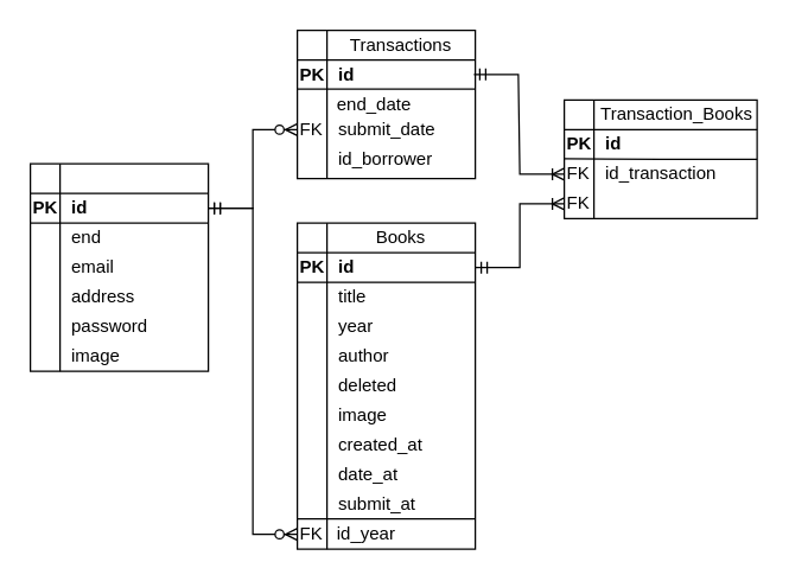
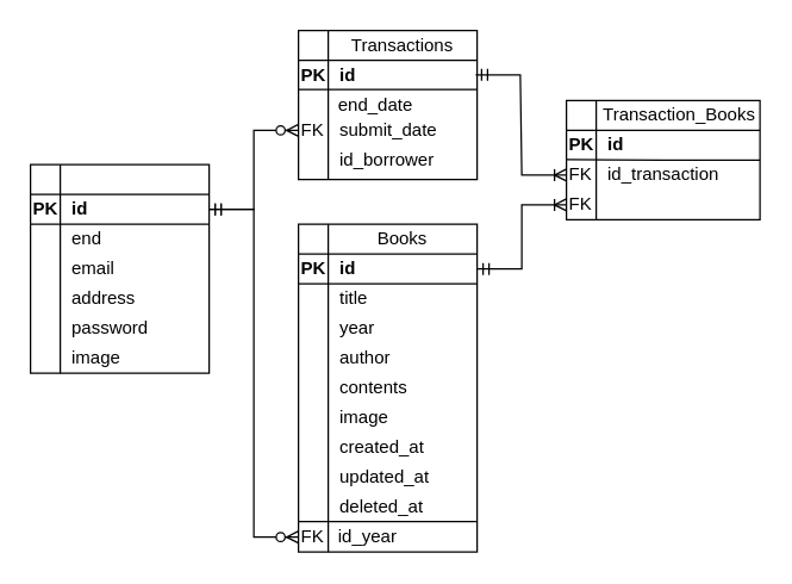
  <mxCell id="0" />
  <mxCell id="1" parent="0" />
  <mxCell id="2" value="" style="shape=internalStorage;whiteSpace=wrap;html=1;backgroundOutline=1;" parent="1" vertex="1"><mxGeometry x="20" y="110" width="120" height="140" as="geometry" /></mxCell>
  <mxCell id="3" value="" style="shape=internalStorage;whiteSpace=wrap;html=1;backgroundOutline=1;" parent="1" vertex="1"><mxGeometry x="200" y="150" width="120" height="220" as="geometry" /></mxCell>
  <mxCell id="4" value="Books" style="text;html=1;strokeColor=none;fillColor=none;align=center;verticalAlign=middle;whiteSpace=wrap;rounded=0;" parent="1" vertex="1"><mxGeometry x="220" y="150" width="100" height="20" as="geometry" /></mxCell>
  <mxCell id="5" value="" style="shape=internalStorage;whiteSpace=wrap;html=1;backgroundOutline=1;" parent="1" vertex="1"><mxGeometry x="200" y="20" width="120" height="100" as="geometry" /></mxCell>
  <mxCell id="6" value="Transactions" style="text;html=1;strokeColor=none;fillColor=none;align=center;verticalAlign=middle;whiteSpace=wrap;rounded=0;" parent="1" vertex="1"><mxGeometry x="220" y="20" width="100" height="20" as="geometry" /></mxCell>
  <mxCell id="7" value="id" style="text;html=1;strokeColor=none;fillColor=none;align=left;verticalAlign=middle;whiteSpace=wrap;rounded=0;fontStyle=1" parent="1" vertex="1"><mxGeometry x="46" y="130" width="94" height="20" as="geometry" /></mxCell>
  <mxCell id="8" value="end" style="text;html=1;strokeColor=none;fillColor=none;align=left;verticalAlign=middle;whiteSpace=wrap;rounded=0;" parent="1" vertex="1"><mxGeometry x="46" y="150" width="94" height="20" as="geometry" /></mxCell>
  <mxCell id="9" value="email" style="text;html=1;strokeColor=none;fillColor=none;align=left;verticalAlign=middle;whiteSpace=wrap;rounded=0;" parent="1" vertex="1"><mxGeometry x="46" y="170" width="94" height="20" as="geometry" /></mxCell>
  <mxCell id="10" value="password" style="text;html=1;strokeColor=none;fillColor=none;align=left;verticalAlign=middle;whiteSpace=wrap;rounded=0;" parent="1" vertex="1"><mxGeometry x="46" y="210" width="94" height="20" as="geometry" /></mxCell>
  <mxCell id="11" value="address" style="text;html=1;strokeColor=none;fillColor=none;align=left;verticalAlign=middle;whiteSpace=wrap;rounded=0;" parent="1" vertex="1"><mxGeometry x="46" y="190" width="94" height="20" as="geometry" /></mxCell>
  <mxCell id="12" value="id" style="text;html=1;strokeColor=none;fillColor=none;align=left;verticalAlign=middle;whiteSpace=wrap;rounded=0;fontStyle=1" parent="1" vertex="1"><mxGeometry x="226" y="170" width="94" height="20" as="geometry" /></mxCell>
  <mxCell id="13" value="title" style="text;html=1;strokeColor=none;fillColor=none;align=left;verticalAlign=middle;whiteSpace=wrap;rounded=0;" parent="1" vertex="1"><mxGeometry x="226" y="190" width="94" height="20" as="geometry" /></mxCell>
  <mxCell id="14" value="author" style="text;html=1;strokeColor=none;fillColor=none;align=left;verticalAlign=middle;whiteSpace=wrap;rounded=0;" parent="1" vertex="1"><mxGeometry x="226" y="230" width="94" height="20" as="geometry" /></mxCell>
  <mxCell id="15" value="created_at" style="text;html=1;strokeColor=none;fillColor=none;align=left;verticalAlign=middle;whiteSpace=wrap;rounded=0;" parent="1" vertex="1"><mxGeometry x="226" y="290" width="94" height="20" as="geometry" /></mxCell>
  <mxCell id="16" value="year" style="text;html=1;strokeColor=none;fillColor=none;align=left;verticalAlign=middle;whiteSpace=wrap;rounded=0;" parent="1" vertex="1"><mxGeometry x="226" y="210" width="94" height="20" as="geometry" /></mxCell>
- <mxCell id="17" value="date_at" style="text;html=1;strokeColor=none;fillColor=none;align=left;verticalAlign=middle;whiteSpace=wrap;rounded=0;" parent="1" vertex="1"><mxGeometry x="226" y="310" width="94" height="20" as="geometry" /></mxCell>
- <mxCell id="18" value="submit_at" style="text;html=1;strokeColor=none;fillColor=none;align=left;verticalAlign=middle;whiteSpace=wrap;rounded=0;" parent="1" vertex="1"><mxGeometry x="226" y="330" width="94" height="20" as="geometry" /></mxCell>
+ <mxCell id="17" value="updated_at" style="text;html=1;strokeColor=none;fillColor=none;align=left;verticalAlign=middle;whiteSpace=wrap;rounded=0;" parent="1" vertex="1"><mxGeometry x="226" y="310" width="94" height="20" as="geometry" /></mxCell>
+ <mxCell id="18" value="deleted_at" style="text;html=1;strokeColor=none;fillColor=none;align=left;verticalAlign=middle;whiteSpace=wrap;rounded=0;" parent="1" vertex="1"><mxGeometry x="226" y="330" width="94" height="20" as="geometry" /></mxCell>
  <mxCell id="19" value="id_year" style="text;html=1;strokeColor=none;fillColor=none;align=left;verticalAlign=middle;whiteSpace=wrap;rounded=0;" parent="1" vertex="1"><mxGeometry x="225" y="350" width="94" height="20" as="geometry" /></mxCell>
- <mxCell id="20" value="deleted" style="text;html=1;strokeColor=none;fillColor=none;align=left;verticalAlign=middle;whiteSpace=wrap;rounded=0;" parent="1" vertex="1"><mxGeometry x="226" y="250" width="94" height="20" as="geometry" /></mxCell>
+ <mxCell id="20" value="contents" style="text;html=1;strokeColor=none;fillColor=none;align=left;verticalAlign=middle;whiteSpace=wrap;rounded=0;" parent="1" vertex="1"><mxGeometry x="226" y="250" width="94" height="20" as="geometry" /></mxCell>
  <mxCell id="21" value="id" style="text;html=1;strokeColor=none;fillColor=none;align=left;verticalAlign=middle;whiteSpace=wrap;rounded=0;fontStyle=1" parent="1" vertex="1"><mxGeometry x="226" y="40" width="94" height="20" as="geometry" /></mxCell>
  <mxCell id="22" value="image" style="text;html=1;strokeColor=none;fillColor=none;align=left;verticalAlign=middle;whiteSpace=wrap;rounded=0;" parent="1" vertex="1"><mxGeometry x="46" y="230" width="94" height="20" as="geometry" /></mxCell>
  <mxCell id="23" value="image" style="text;html=1;strokeColor=none;fillColor=none;align=left;verticalAlign=middle;whiteSpace=wrap;rounded=0;" parent="1" vertex="1"><mxGeometry x="226" y="270" width="94" height="20" as="geometry" /></mxCell>
  <mxCell id="24" value="&lt;div&gt;submit_date&lt;br&gt;&lt;/div&gt;" style="text;html=1;strokeColor=none;fillColor=none;align=left;verticalAlign=middle;whiteSpace=wrap;rounded=0;" parent="1" vertex="1"><mxGeometry x="226" y="77" width="94" height="20" as="geometry" /></mxCell>
  <mxCell id="25" value="PK" style="text;html=1;strokeColor=none;fillColor=none;align=left;verticalAlign=middle;whiteSpace=wrap;rounded=0;fontStyle=1" parent="1" vertex="1"><mxGeometry x="20" y="130" width="20" height="20" as="geometry" /></mxCell>
  <mxCell id="26" value="PK" style="text;html=1;strokeColor=none;fillColor=none;align=left;verticalAlign=middle;whiteSpace=wrap;rounded=0;fontStyle=1" parent="1" vertex="1"><mxGeometry x="200" y="170" width="20" height="20" as="geometry" /></mxCell>
  <mxCell id="27" value="PK" style="text;html=1;strokeColor=none;fillColor=none;align=left;verticalAlign=middle;whiteSpace=wrap;rounded=0;fontStyle=1" parent="1" vertex="1"><mxGeometry x="200" y="40" width="20" height="20" as="geometry" /></mxCell>
  <mxCell id="28" value="FK" style="text;html=1;strokeColor=none;fillColor=none;align=left;verticalAlign=middle;whiteSpace=wrap;rounded=0;" parent="1" vertex="1"><mxGeometry x="200" y="350" width="20" height="20" as="geometry" /></mxCell>
  <mxCell id="29" value="FK" style="text;html=1;strokeColor=none;fillColor=none;align=left;verticalAlign=middle;whiteSpace=wrap;rounded=0;" parent="1" vertex="1"><mxGeometry x="200" y="77" width="20" height="20" as="geometry" /></mxCell>
  <mxCell id="30" value="" style="endArrow=none;html=1;rounded=0;exitX=0;exitY=1;exitDx=0;exitDy=0;" parent="1" source="25" edge="1"><mxGeometry width="50" height="50" relative="1" as="geometry"><mxPoint x="160" y="160" as="sourcePoint" /><mxPoint x="140" y="150" as="targetPoint" /></mxGeometry></mxCell>
  <mxCell id="31" value="" style="endArrow=none;html=1;rounded=0;exitX=0;exitY=1;exitDx=0;exitDy=0;" parent="1" edge="1"><mxGeometry width="50" height="50" relative="1" as="geometry"><mxPoint x="200" y="190" as="sourcePoint" /><mxPoint x="320" y="190" as="targetPoint" /></mxGeometry></mxCell>
  <mxCell id="32" value="" style="endArrow=none;html=1;rounded=0;exitX=0;exitY=1;exitDx=0;exitDy=0;" parent="1" edge="1"><mxGeometry width="50" height="50" relative="1" as="geometry"><mxPoint x="200" y="59.52" as="sourcePoint" /><mxPoint x="320" y="59.52" as="targetPoint" /></mxGeometry></mxCell>
  <mxCell id="33" value="" style="endArrow=none;html=1;rounded=0;exitX=0;exitY=1;exitDx=0;exitDy=0;" parent="1" edge="1"><mxGeometry width="50" height="50" relative="1" as="geometry"><mxPoint x="200" y="349.52" as="sourcePoint" /><mxPoint x="320" y="349.52" as="targetPoint" /></mxGeometry></mxCell>
  <mxCell id="34" value="" style="edgeStyle=entityRelationEdgeStyle;fontSize=12;html=1;endArrow=ERzeroToMany;startArrow=ERmandOne;rounded=0;exitX=1;exitY=0.5;exitDx=0;exitDy=0;entryX=0;entryY=0.5;entryDx=0;entryDy=0;" parent="1" source="7" target="28" edge="1"><mxGeometry width="100" height="100" relative="1" as="geometry"><mxPoint x="170" y="360" as="sourcePoint" /><mxPoint x="270" y="260" as="targetPoint" /></mxGeometry></mxCell>
  <mxCell id="35" value="" style="edgeStyle=entityRelationEdgeStyle;fontSize=12;html=1;endArrow=ERzeroToMany;startArrow=ERmandOne;rounded=0;entryX=0;entryY=0.5;entryDx=0;entryDy=0;exitX=1;exitY=0.5;exitDx=0;exitDy=0;" parent="1" source="7" target="29" edge="1"><mxGeometry width="100" height="100" relative="1" as="geometry"><mxPoint x="160" y="200" as="sourcePoint" /><mxPoint x="180" y="90" as="targetPoint" /></mxGeometry></mxCell>
  <mxCell id="36" value="" style="edgeStyle=entityRelationEdgeStyle;fontSize=12;html=1;endArrow=ERoneToMany;startArrow=ERmandOne;rounded=0;entryX=0;entryY=0.5;entryDx=0;entryDy=0;exitX=1;exitY=0.5;exitDx=0;exitDy=0;endFill=0;" parent="1" source="12" target="43" edge="1"><mxGeometry width="100" height="100" relative="1" as="geometry"><mxPoint x="340" y="180" as="sourcePoint" /><mxPoint x="420" y="70" as="targetPoint" /></mxGeometry></mxCell>
  <mxCell id="37" value="end_date" style="text;html=1;strokeColor=none;fillColor=none;align=left;verticalAlign=middle;whiteSpace=wrap;rounded=0;" parent="1" vertex="1"><mxGeometry x="225" y="60" width="94" height="20" as="geometry" /></mxCell>
  <mxCell id="38" value="" style="shape=internalStorage;whiteSpace=wrap;html=1;backgroundOutline=1;" parent="1" vertex="1"><mxGeometry x="380" y="67" width="130" height="80" as="geometry" /></mxCell>
  <mxCell id="39" value="Transaction_Books" style="text;html=1;strokeColor=none;fillColor=none;align=center;verticalAlign=middle;whiteSpace=wrap;rounded=0;" parent="1" vertex="1"><mxGeometry x="406" y="67" width="100" height="20" as="geometry" /></mxCell>
  <mxCell id="40" value="id" style="text;html=1;strokeColor=none;fillColor=none;align=left;verticalAlign=middle;whiteSpace=wrap;rounded=0;fontStyle=1" parent="1" vertex="1"><mxGeometry x="406" y="87" width="94" height="20" as="geometry" /></mxCell>
  <mxCell id="41" value="&lt;div&gt;id_transaction&lt;br&gt;&lt;/div&gt;" style="text;html=1;strokeColor=none;fillColor=none;align=left;verticalAlign=middle;whiteSpace=wrap;rounded=0;" parent="1" vertex="1"><mxGeometry x="406" y="107" width="94" height="20" as="geometry" /></mxCell>
  <mxCell id="42" value="PK" style="text;html=1;strokeColor=none;fillColor=none;align=left;verticalAlign=middle;whiteSpace=wrap;rounded=0;fontStyle=1" parent="1" vertex="1"><mxGeometry x="380" y="87" width="20" height="20" as="geometry" /></mxCell>
  <mxCell id="43" value="FK" style="text;html=1;strokeColor=none;fillColor=none;align=left;verticalAlign=middle;whiteSpace=wrap;rounded=0;" parent="1" vertex="1"><mxGeometry x="380" y="127" width="20" height="20" as="geometry" /></mxCell>
  <mxCell id="44" value="FK" style="text;html=1;strokeColor=none;fillColor=none;align=left;verticalAlign=middle;whiteSpace=wrap;rounded=0;" parent="1" vertex="1"><mxGeometry x="380" y="107" width="20" height="20" as="geometry" /></mxCell>
  <mxCell id="45" value="" style="endArrow=none;html=1;rounded=0;exitX=0;exitY=1;exitDx=0;exitDy=0;entryX=1;entryY=0.5;entryDx=0;entryDy=0;" parent="1" target="38" edge="1"><mxGeometry width="50" height="50" relative="1" as="geometry"><mxPoint x="380" y="106.52" as="sourcePoint" /><mxPoint x="500" y="106.52" as="targetPoint" /><Array as="points"><mxPoint x="445" y="107" /></Array></mxGeometry></mxCell>
  <mxCell id="46" value="" style="edgeStyle=entityRelationEdgeStyle;fontSize=12;html=1;endArrow=ERoneToMany;startArrow=ERmandOne;rounded=0;entryX=0;entryY=0.5;entryDx=0;entryDy=0;exitX=1;exitY=0.5;exitDx=0;exitDy=0;endFill=0;" parent="1" target="44" edge="1"><mxGeometry width="100" height="100" relative="1" as="geometry"><mxPoint x="319" y="49.71" as="sourcePoint" /><mxPoint x="369" y="49.71" as="targetPoint" /></mxGeometry></mxCell>
  <mxCell id="47" value="&lt;div&gt;id_borrower&lt;br&gt;&lt;/div&gt;" style="text;html=1;strokeColor=none;fillColor=none;align=left;verticalAlign=middle;whiteSpace=wrap;rounded=0;" vertex="1" parent="1"><mxGeometry x="226" y="97" width="94" height="20" as="geometry" /></mxCell>
